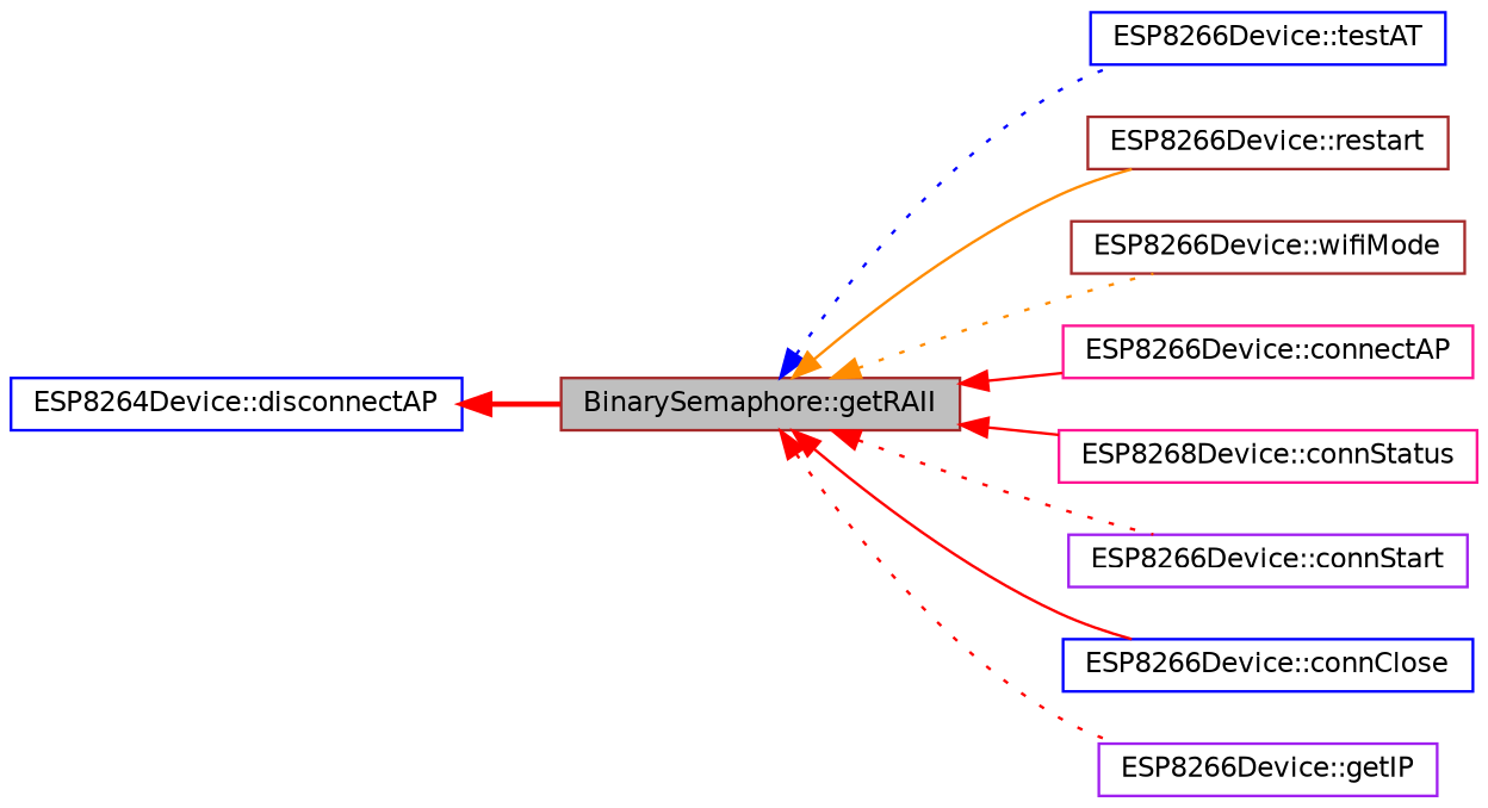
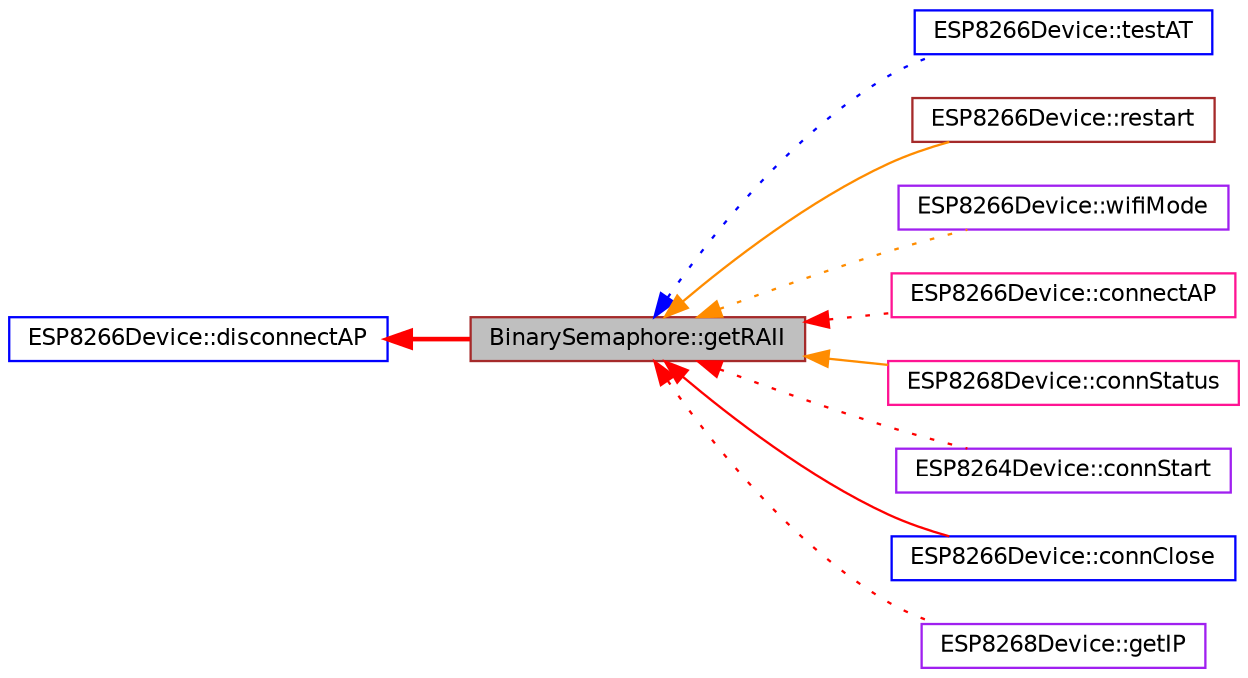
  digraph {
    rankdir=LR
    node [color=blue fillcolor=white fontname=Helvetica fontsize=10 shape=record style=filled]
    edge [color=red dir=back fontname=Helvetica fontsize=10 labelfontname=Helvetica labelfontsize=10 style=dotted]
    n1 [color=brown fillcolor=grey75 fontcolor=black height=0.2 label="BinarySemaphore::getRAII" width=0.4]
    n2 [height=0.2 label="ESP8266Device::testAT" width=0.4]
    n3 [color=brown height=0.2 label="ESP8266Device::restart" width=0.4]
-   n4 [color=brown height=0.2 label="ESP8266Device::wifiMode" width=0.4]
+   n4 [color=purple height=0.2 label="ESP8266Device::wifiMode" width=0.4]
    n5 [color=deeppink height=0.2 label="ESP8266Device::connectAP" width=0.4]
    n6 [color=deeppink height=0.2 label="ESP8268Device::connStatus" width=0.4]
-   n7 [color=purple height=0.2 label="ESP8266Device::connStart" width=0.4]
+   n7 [color=purple height=0.2 label="ESP8264Device::connStart" width=0.4]
    n8 [height=0.2 label="ESP8266Device::connClose" width=0.4]
-   n9 [color=purple height=0.2 label="ESP8266Device::getIP" width=0.4]
-   n10 [height=0.2 label="ESP8264Device::disconnectAP" width=0.4]
+   n9 [color=purple height=0.2 label="ESP8268Device::getIP" width=0.4]
+   n10 [height=0.2 label="ESP8266Device::disconnectAP" width=0.4]
    n1 -> n2 [color=blue]
    n1 -> n3 [color=darkorange style=solid]
    n1 -> n4 [color=darkorange]
-   n1 -> n5 [style=solid]
-   n1 -> n6 [style=solid]
+   n1 -> n5
+   n1 -> n6 [color=darkorange style=solid]
    n1 -> n7
    n1 -> n8 [style=solid]
    n1 -> n9
    n10 -> n1 [style=bold]
  }
